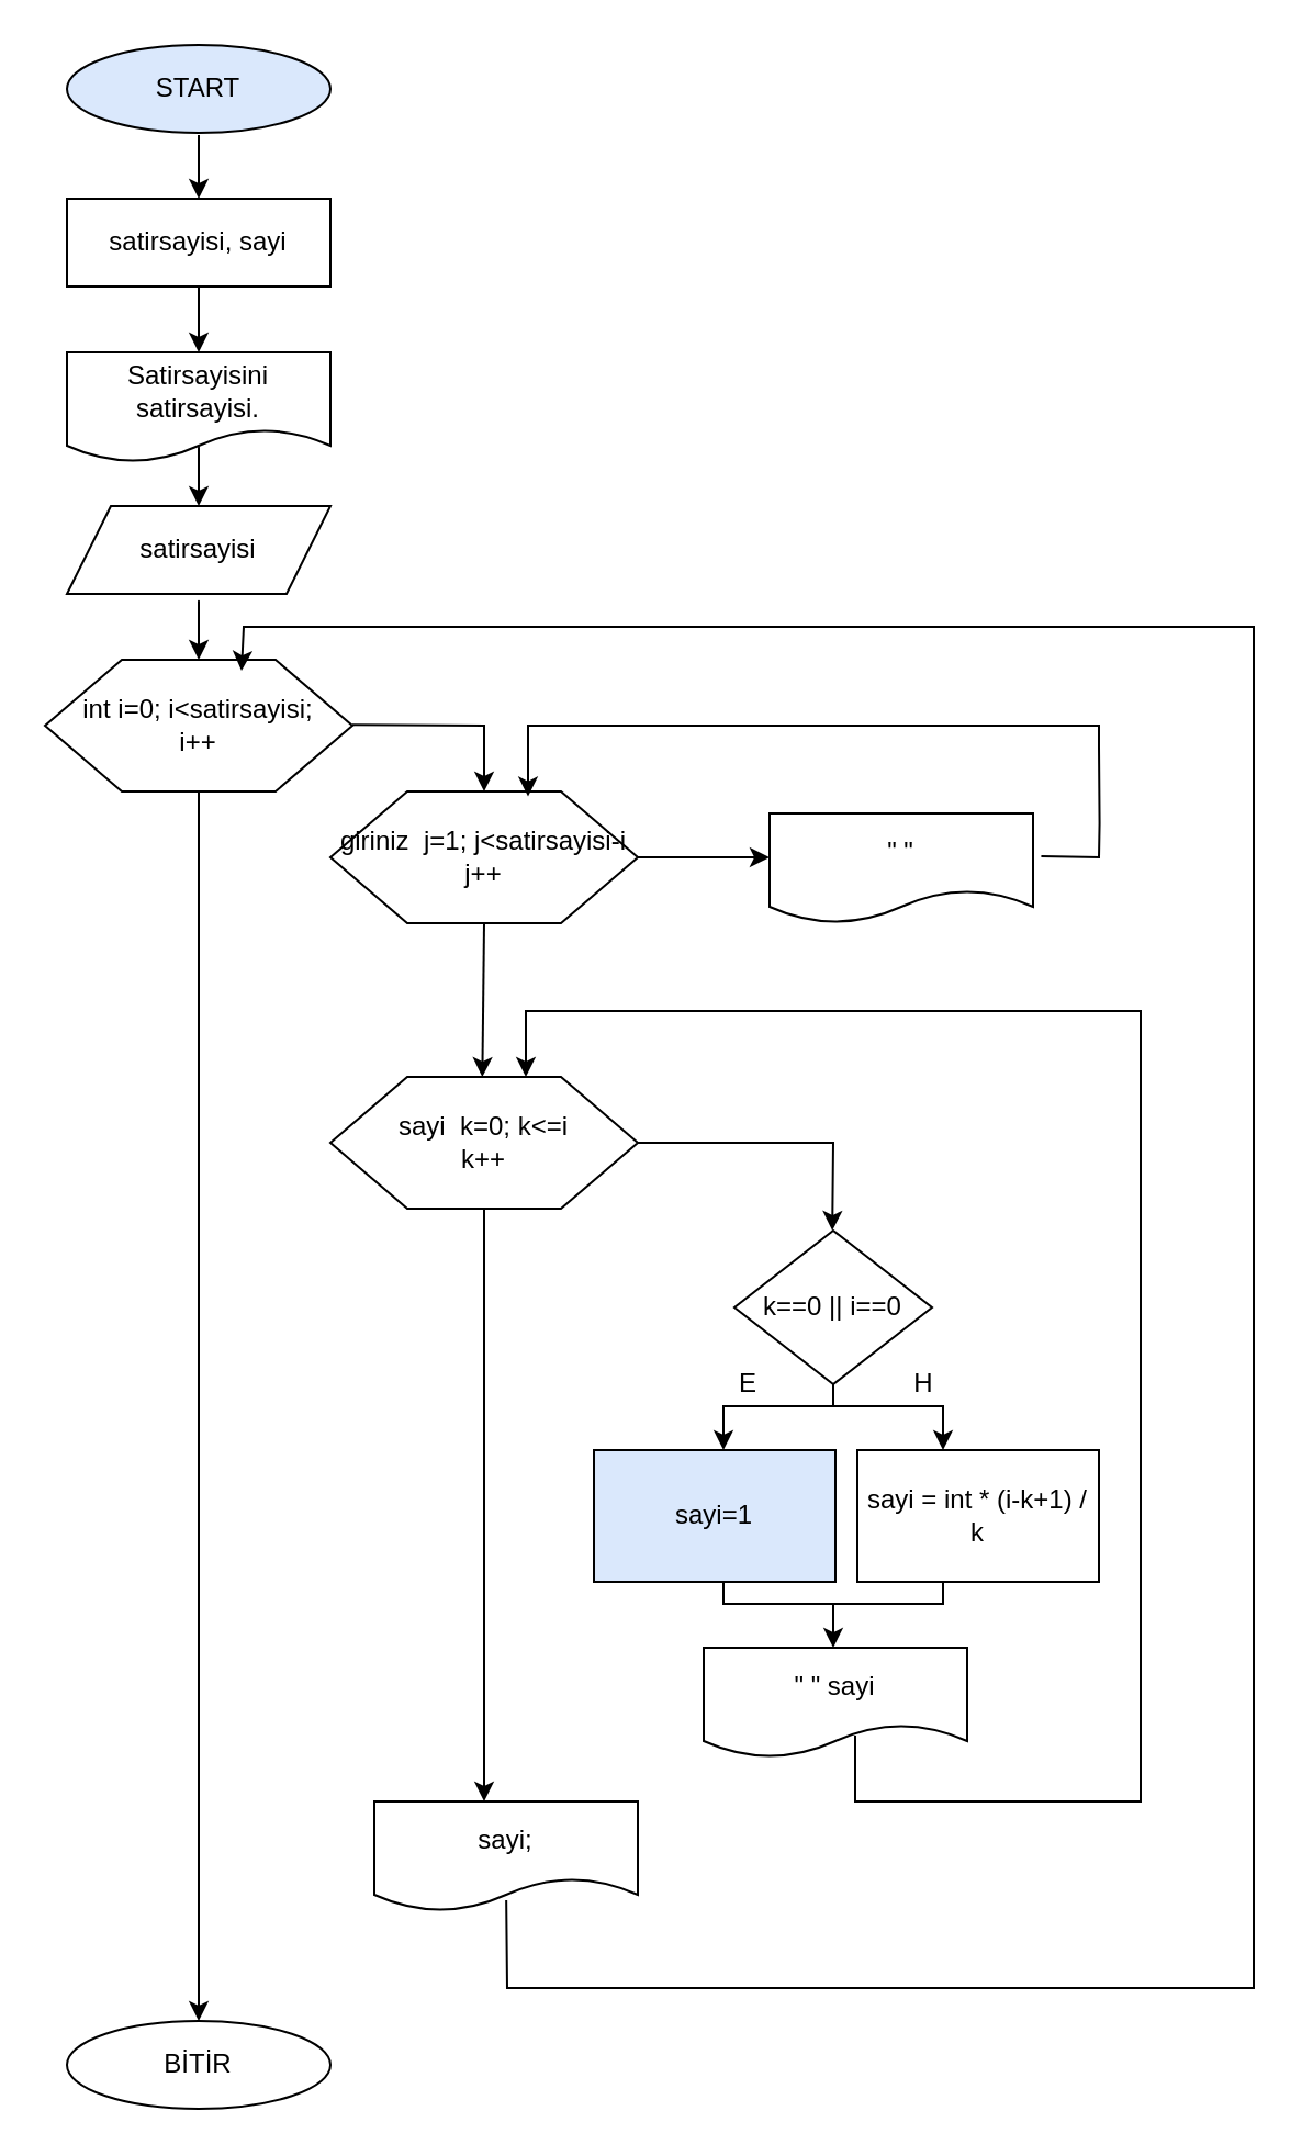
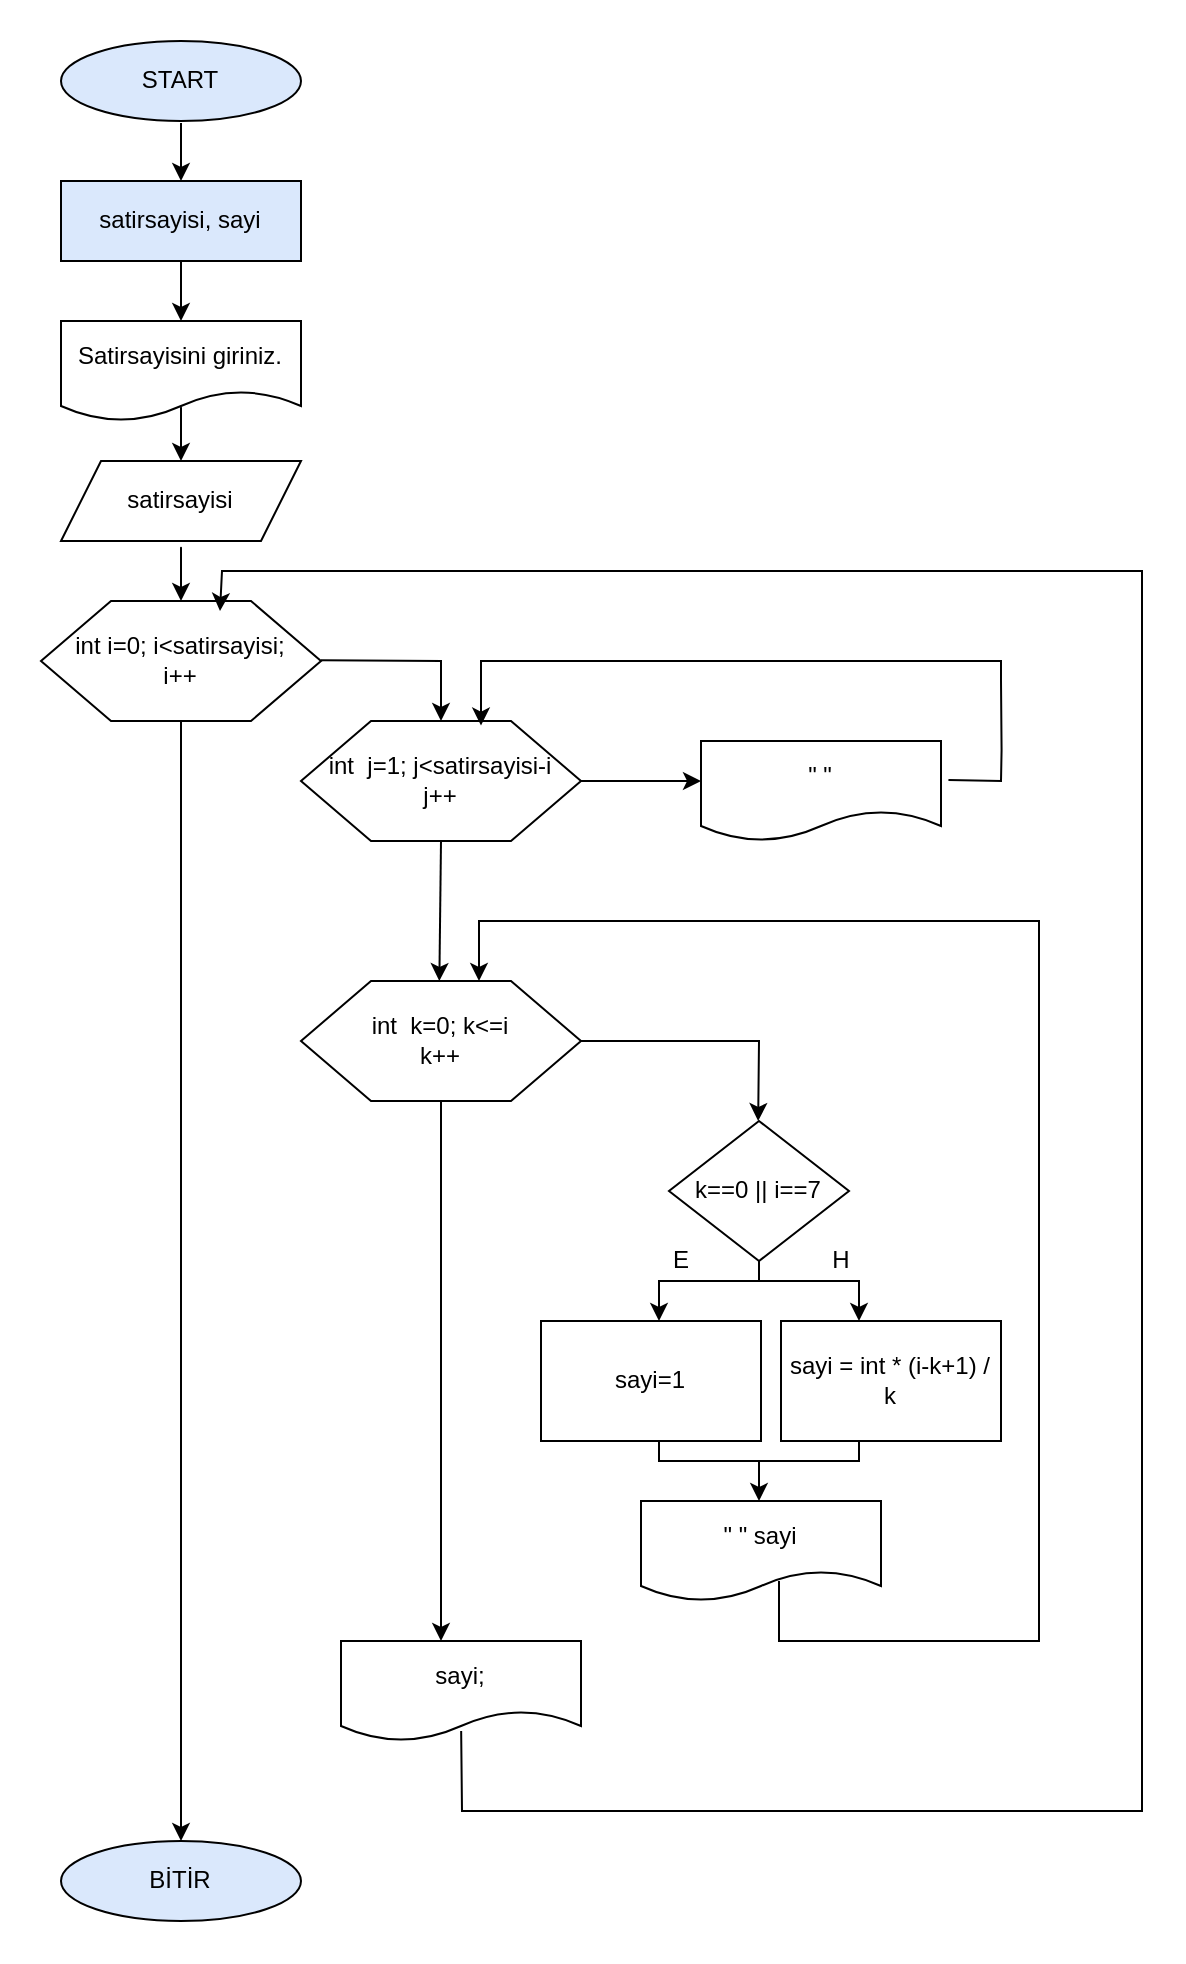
  <mxCell id="0" />
  <mxCell id="1" parent="0" />
  <mxCell id="2" value="START" style="ellipse;whiteSpace=wrap;html=1;fillColor=#dae8fc;" vertex="1" parent="1"><mxGeometry x="30" y="20" width="120" height="40" as="geometry" /></mxCell>
  <mxCell id="3" value="" style="endArrow=classic;html=1;" edge="1" parent="1"><mxGeometry width="50" height="50" relative="1" as="geometry"><mxPoint x="90" y="61" as="sourcePoint" /><mxPoint x="90" y="90" as="targetPoint" /></mxGeometry></mxCell>
- <mxCell id="4" value="satirsayisi, sayi" style="rounded=0;whiteSpace=wrap;html=1;" vertex="1" parent="1"><mxGeometry x="30" y="90" width="120" height="40" as="geometry" /></mxCell>
- <mxCell id="5" value="Satirsayisini satirsayisi." style="shape=document;whiteSpace=wrap;html=1;boundedLbl=1;" vertex="1" parent="1"><mxGeometry x="30" y="160" width="120" height="50" as="geometry" /></mxCell>
+ <mxCell id="4" value="satirsayisi, sayi" style="rounded=0;whiteSpace=wrap;html=1;fillColor=#dae8fc;" vertex="1" parent="1"><mxGeometry x="30" y="90" width="120" height="40" as="geometry" /></mxCell>
+ <mxCell id="5" value="Satirsayisini giriniz." style="shape=document;whiteSpace=wrap;html=1;boundedLbl=1;" vertex="1" parent="1"><mxGeometry x="30" y="160" width="120" height="50" as="geometry" /></mxCell>
  <mxCell id="6" value="" style="endArrow=classic;html=1;exitX=0.5;exitY=1;exitDx=0;exitDy=0;" edge="1" parent="1" source="4"><mxGeometry width="50" height="50" relative="1" as="geometry"><mxPoint x="80" y="140" as="sourcePoint" /><mxPoint x="90" y="160" as="targetPoint" /></mxGeometry></mxCell>
  <mxCell id="7" value="satirsayisi" style="shape=parallelogram;perimeter=parallelogramPerimeter;whiteSpace=wrap;html=1;fixedSize=1;" vertex="1" parent="1"><mxGeometry x="30" y="230" width="120" height="40" as="geometry" /></mxCell>
  <mxCell id="8" value="" style="endArrow=classic;html=1;" edge="1" parent="1" source="5"><mxGeometry width="50" height="50" relative="1" as="geometry"><mxPoint x="100" y="210" as="sourcePoint" /><mxPoint x="90" y="230" as="targetPoint" /><Array as="points"><mxPoint x="90" y="200" /></Array></mxGeometry></mxCell>
  <mxCell id="9" value="" style="endArrow=classic;html=1;" edge="1" parent="1"><mxGeometry width="50" height="50" relative="1" as="geometry"><mxPoint x="90" y="280" as="sourcePoint" /><mxPoint x="90" y="300" as="targetPoint" /><Array as="points"><mxPoint x="90" y="270" /></Array></mxGeometry></mxCell>
  <mxCell id="10" value="int i=0; i&amp;lt;satirsayisi;&lt;br&gt;i++" style="shape=hexagon;html=1;whiteSpace=wrap;perimeter=hexagonPerimeter;rounded=0;" vertex="1" parent="1"><mxGeometry x="20" y="300" width="140" height="60" as="geometry" /></mxCell>
- <mxCell id="11" value="giriniz&amp;nbsp; j=1; j&amp;lt;satirsayisi-i&lt;br&gt;j++" style="shape=hexagon;html=1;whiteSpace=wrap;perimeter=hexagonPerimeter;rounded=0;" vertex="1" parent="1"><mxGeometry x="150" y="360" width="140" height="60" as="geometry" /></mxCell>
+ <mxCell id="11" value="int&amp;nbsp; j=1; j&amp;lt;satirsayisi-i&lt;br&gt;j++" style="shape=hexagon;html=1;whiteSpace=wrap;perimeter=hexagonPerimeter;rounded=0;" vertex="1" parent="1"><mxGeometry x="150" y="360" width="140" height="60" as="geometry" /></mxCell>
  <mxCell id="12" value="&quot; &quot;" style="shape=document;whiteSpace=wrap;html=1;boundedLbl=1;" vertex="1" parent="1"><mxGeometry x="350" y="370" width="120" height="50" as="geometry" /></mxCell>
  <mxCell id="13" value="" style="endArrow=classic;html=1;rounded=0;" edge="1" parent="1" source="11"><mxGeometry width="50" height="50" relative="1" as="geometry"><mxPoint x="300" y="400" as="sourcePoint" /><mxPoint x="350" y="390" as="targetPoint" /><Array as="points"><mxPoint x="300" y="390" /><mxPoint x="330" y="390" /></Array></mxGeometry></mxCell>
- <mxCell id="14" value="sayi&amp;nbsp; k=0; k&amp;lt;=i&lt;br&gt;k++" style="shape=hexagon;html=1;whiteSpace=wrap;perimeter=hexagonPerimeter;rounded=0;" vertex="1" parent="1"><mxGeometry x="150" y="490" width="140" height="60" as="geometry" /></mxCell>
- <mxCell id="15" value="k==0 || i==0" style="rhombus;whiteSpace=wrap;html=1;" vertex="1" parent="1"><mxGeometry x="334" y="560" width="90" height="70" as="geometry" /></mxCell>
- <mxCell id="16" value="sayi=1" style="rounded=0;whiteSpace=wrap;html=1;fillColor=#dae8fc;" vertex="1" parent="1"><mxGeometry x="270" y="660" width="110" height="60" as="geometry" /></mxCell>
+ <mxCell id="14" value="int&amp;nbsp; k=0; k&amp;lt;=i&lt;br&gt;k++" style="shape=hexagon;html=1;whiteSpace=wrap;perimeter=hexagonPerimeter;rounded=0;" vertex="1" parent="1"><mxGeometry x="150" y="490" width="140" height="60" as="geometry" /></mxCell>
+ <mxCell id="15" value="k==0 || i==7" style="rhombus;whiteSpace=wrap;html=1;" vertex="1" parent="1"><mxGeometry x="334" y="560" width="90" height="70" as="geometry" /></mxCell>
+ <mxCell id="16" value="sayi=1" style="rounded=0;whiteSpace=wrap;html=1;" vertex="1" parent="1"><mxGeometry x="270" y="660" width="110" height="60" as="geometry" /></mxCell>
  <mxCell id="17" style="edgeStyle=none;rounded=0;orthogonalLoop=1;jettySize=auto;html=1;exitX=1;exitY=1;exitDx=0;exitDy=0;exitPerimeter=0;" edge="1" parent="1" source="19"><mxGeometry relative="1" as="geometry"><mxPoint x="329" y="660" as="targetPoint" /></mxGeometry></mxCell>
  <mxCell id="18" style="edgeStyle=none;rounded=0;orthogonalLoop=1;jettySize=auto;html=1;exitX=0.5;exitY=0;exitDx=0;exitDy=0;exitPerimeter=0;" edge="1" parent="1" source="19"><mxGeometry relative="1" as="geometry"><mxPoint x="429" y="660" as="targetPoint" /></mxGeometry></mxCell>
  <mxCell id="19" value="" style="html=1;shape=mxgraph.flowchart.annotation_2;align=left;labelPosition=right;direction=south;" vertex="1" parent="1"><mxGeometry x="329" y="630" width="100" height="20" as="geometry" /></mxCell>
  <mxCell id="20" value="sayi = int * (i-k+1) / k" style="rounded=0;whiteSpace=wrap;html=1;" vertex="1" parent="1"><mxGeometry x="390" y="660" width="110" height="60" as="geometry" /></mxCell>
  <mxCell id="21" style="edgeStyle=none;rounded=0;orthogonalLoop=1;jettySize=auto;html=1;exitX=0;exitY=0.5;exitDx=0;exitDy=0;exitPerimeter=0;" edge="1" parent="1" source="22"><mxGeometry relative="1" as="geometry"><mxPoint x="379" y="750" as="targetPoint" /></mxGeometry></mxCell>
  <mxCell id="22" value="" style="html=1;shape=mxgraph.flowchart.annotation_2;align=left;labelPosition=right;direction=north;" vertex="1" parent="1"><mxGeometry x="329" y="720" width="100" height="20" as="geometry" /></mxCell>
  <mxCell id="23" value="&quot; &quot; sayi" style="shape=document;whiteSpace=wrap;html=1;boundedLbl=1;" vertex="1" parent="1"><mxGeometry x="320" y="750" width="120" height="50" as="geometry" /></mxCell>
  <mxCell id="24" value="E" style="text;html=1;align=center;verticalAlign=middle;resizable=0;points=[];autosize=1;" vertex="1" parent="1"><mxGeometry x="330" y="620" width="20" height="20" as="geometry" /></mxCell>
  <mxCell id="25" value="H" style="text;html=1;align=center;verticalAlign=middle;resizable=0;points=[];autosize=1;" vertex="1" parent="1"><mxGeometry x="410" y="620" width="20" height="20" as="geometry" /></mxCell>
- <mxCell id="26" value="BİTİR" style="ellipse;whiteSpace=wrap;html=1;" vertex="1" parent="1"><mxGeometry x="30" y="920" width="120" height="40" as="geometry" /></mxCell>
+ <mxCell id="26" value="BİTİR" style="ellipse;whiteSpace=wrap;html=1;fillColor=#dae8fc;" vertex="1" parent="1"><mxGeometry x="30" y="920" width="120" height="40" as="geometry" /></mxCell>
  <mxCell id="27" value="" style="endArrow=classic;html=1;rounded=0;exitX=1.031;exitY=0.39;exitDx=0;exitDy=0;exitPerimeter=0;" edge="1" parent="1" source="12"><mxGeometry width="50" height="50" relative="1" as="geometry"><mxPoint x="470" y="374.58" as="sourcePoint" /><mxPoint x="240" y="362.29" as="targetPoint" /><Array as="points"><mxPoint x="500" y="390" /><mxPoint x="500.29" y="374.58" /><mxPoint x="500" y="340" /><mxPoint x="500" y="330" /><mxPoint x="240" y="330" /></Array></mxGeometry></mxCell>
  <mxCell id="28" value="" style="endArrow=classic;html=1;rounded=0;entryX=0.5;entryY=0;entryDx=0;entryDy=0;" edge="1" parent="1" target="11"><mxGeometry width="50" height="50" relative="1" as="geometry"><mxPoint x="160" y="329.58" as="sourcePoint" /><mxPoint x="240" y="330" as="targetPoint" /><Array as="points"><mxPoint x="220" y="330" /></Array></mxGeometry></mxCell>
  <mxCell id="29" value="" style="endArrow=classic;html=1;rounded=0;exitX=0.5;exitY=1;exitDx=0;exitDy=0;" edge="1" parent="1" source="11"><mxGeometry width="50" height="50" relative="1" as="geometry"><mxPoint x="219.17" y="435" as="sourcePoint" /><mxPoint x="219.17" y="490" as="targetPoint" /></mxGeometry></mxCell>
  <mxCell id="30" value="" style="endArrow=classic;html=1;rounded=0;exitX=1;exitY=0.5;exitDx=0;exitDy=0;" edge="1" parent="1" source="14"><mxGeometry width="50" height="50" relative="1" as="geometry"><mxPoint x="379" y="500" as="sourcePoint" /><mxPoint x="378.58" y="560" as="targetPoint" /><Array as="points"><mxPoint x="379" y="520" /></Array></mxGeometry></mxCell>
  <mxCell id="31" value="" style="endArrow=classic;html=1;rounded=0;" edge="1" parent="1"><mxGeometry width="50" height="50" relative="1" as="geometry"><mxPoint x="389" y="790" as="sourcePoint" /><mxPoint x="239" y="490" as="targetPoint" /><Array as="points"><mxPoint x="389" y="800" /><mxPoint x="389" y="820" /><mxPoint x="519" y="820" /><mxPoint x="519" y="460" /><mxPoint x="239" y="460" /></Array></mxGeometry></mxCell>
  <mxCell id="32" value="" style="endArrow=classic;html=1;rounded=0;exitX=0.5;exitY=1;exitDx=0;exitDy=0;" edge="1" parent="1" source="14"><mxGeometry width="50" height="50" relative="1" as="geometry"><mxPoint x="170" y="680" as="sourcePoint" /><mxPoint x="220" y="820" as="targetPoint" /></mxGeometry></mxCell>
  <mxCell id="33" value="sayi;" style="shape=document;whiteSpace=wrap;html=1;boundedLbl=1;" vertex="1" parent="1"><mxGeometry x="170" y="820" width="120" height="50" as="geometry" /></mxCell>
  <mxCell id="34" value="" style="endArrow=classic;html=1;rounded=0;" edge="1" parent="1"><mxGeometry width="50" height="50" relative="1" as="geometry"><mxPoint x="230.08" y="865" as="sourcePoint" /><mxPoint x="109.5" y="305" as="targetPoint" /><Array as="points"><mxPoint x="230.08" y="865" /><mxPoint x="230.5" y="905" /><mxPoint x="570.5" y="905" /><mxPoint x="570.5" y="285" /><mxPoint x="210.5" y="285" /><mxPoint x="110.5" y="285" /></Array></mxGeometry></mxCell>
  <mxCell id="35" value="" style="endArrow=classic;html=1;strokeColor=none;rounded=0;exitX=0.5;exitY=1;exitDx=0;exitDy=0;" edge="1" parent="1" source="10"><mxGeometry width="50" height="50" relative="1" as="geometry"><mxPoint x="30" y="500" as="sourcePoint" /><mxPoint x="80" y="450" as="targetPoint" /></mxGeometry></mxCell>
  <mxCell id="36" value="" style="endArrow=classic;html=1;rounded=0;" edge="1" parent="1"><mxGeometry width="50" height="50" relative="1" as="geometry"><mxPoint x="90" y="360" as="sourcePoint" /><mxPoint x="90" y="920" as="targetPoint" /></mxGeometry></mxCell>
